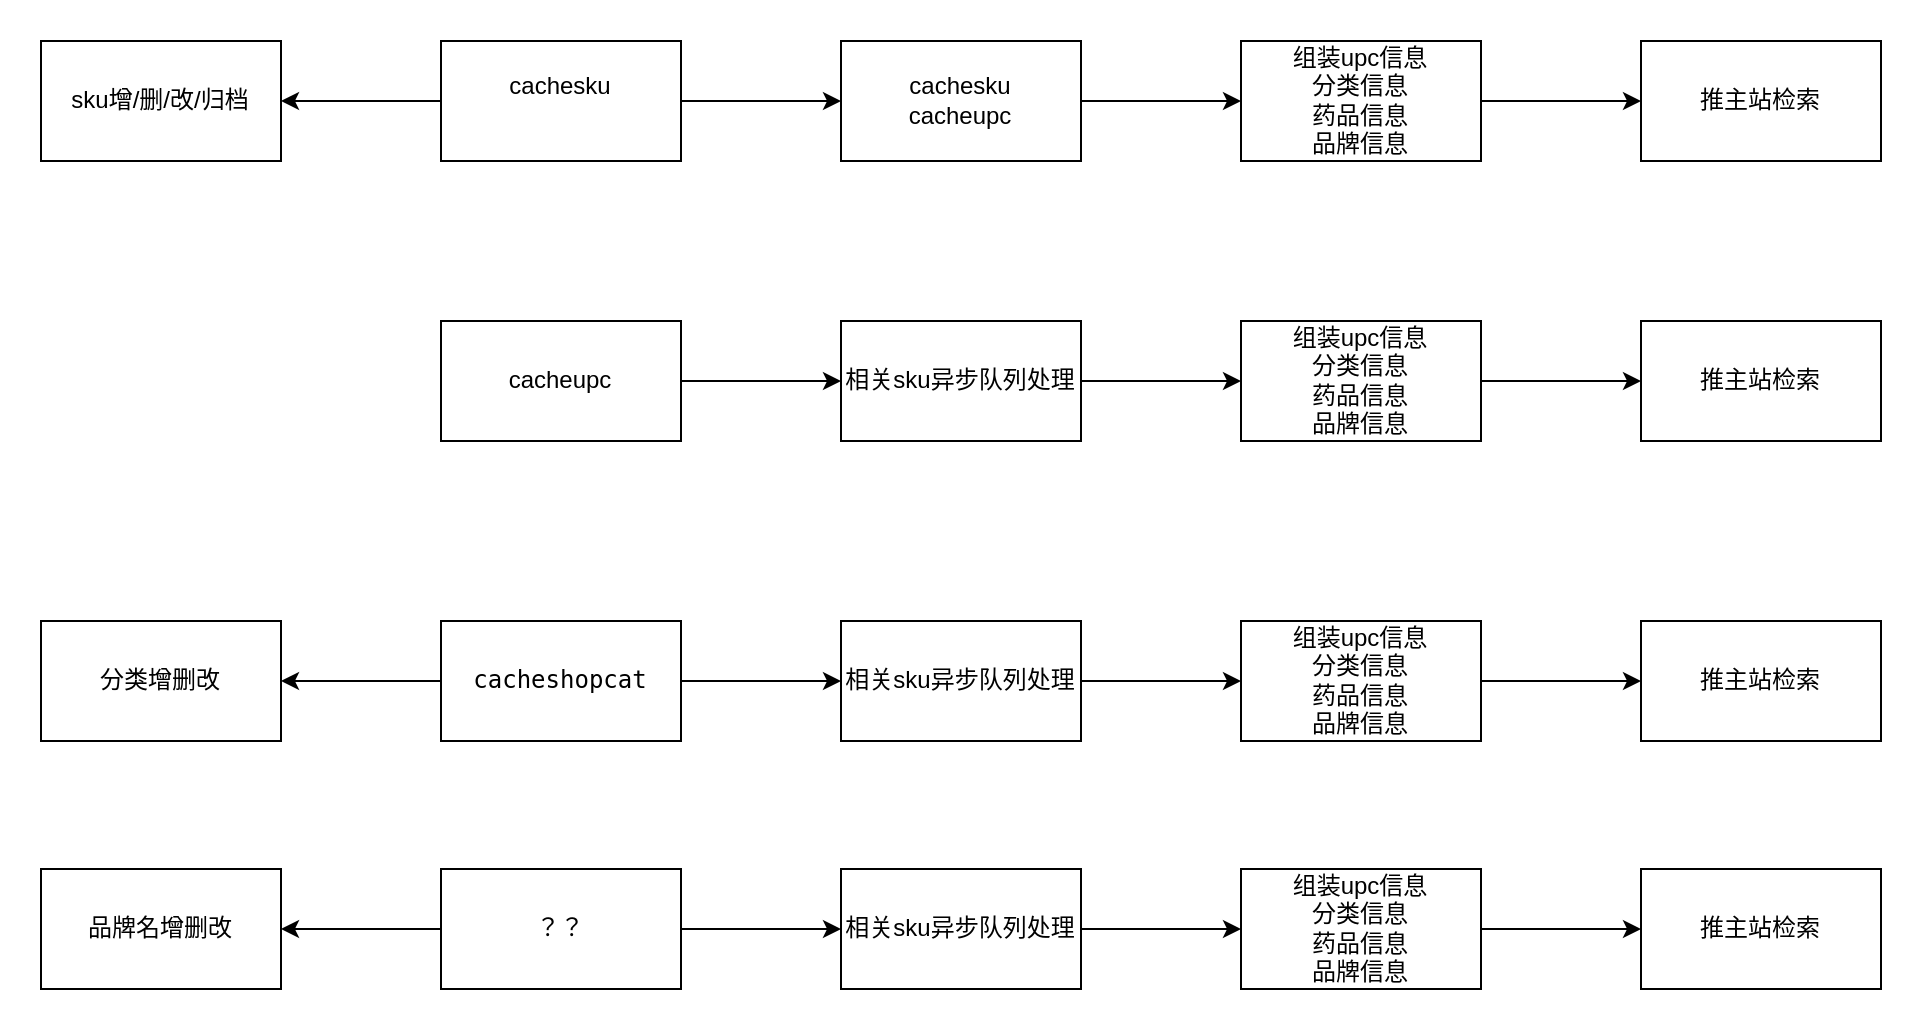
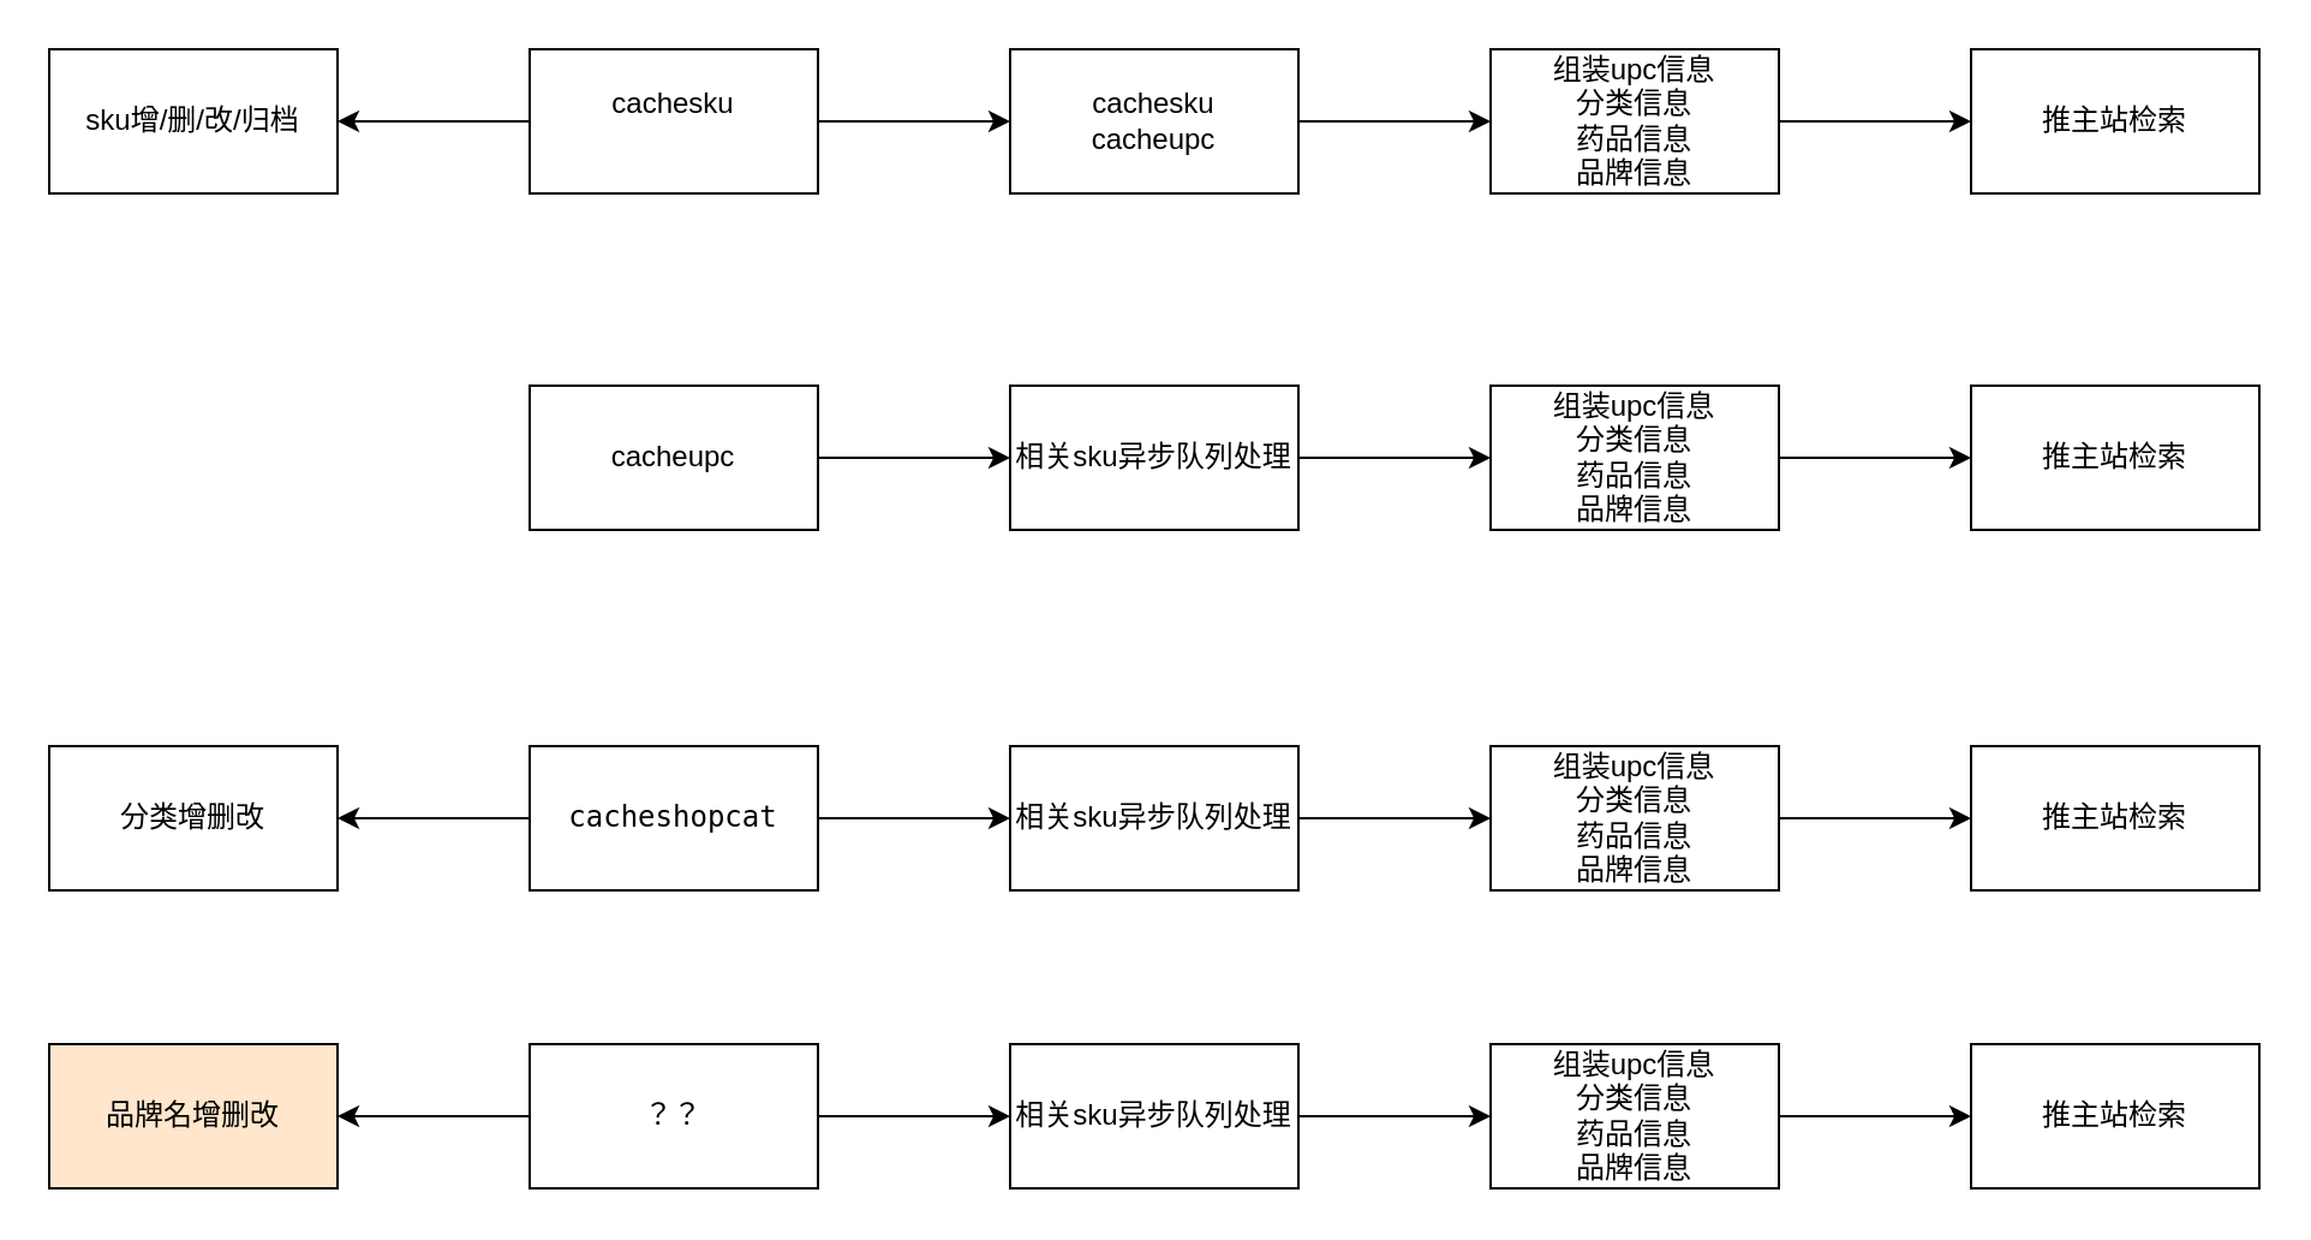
  <mxCell id="0" />
  <mxCell id="1" parent="0" />
  <mxCell id="2" value="" style="edgeStyle=orthogonalEdgeStyle;rounded=0;orthogonalLoop=1;jettySize=auto;html=1;" edge="1" parent="1" source="4" target="7"><mxGeometry relative="1" as="geometry" /></mxCell>
  <mxCell id="3" value="" style="edgeStyle=orthogonalEdgeStyle;rounded=0;orthogonalLoop=1;jettySize=auto;html=1;" edge="1" parent="1" source="4" target="5"><mxGeometry relative="1" as="geometry" /></mxCell>
  <mxCell id="4" value="cachesku&lt;br&gt;&lt;br&gt;" style="rounded=0;whiteSpace=wrap;html=1;" vertex="1" parent="1"><mxGeometry x="220" y="20" width="120" height="60" as="geometry" /></mxCell>
  <mxCell id="5" value="sku增/删/改/归档&lt;br&gt;" style="rounded=0;whiteSpace=wrap;html=1;" vertex="1" parent="1"><mxGeometry x="20" y="20" width="120" height="60" as="geometry" /></mxCell>
  <mxCell id="6" value="" style="edgeStyle=orthogonalEdgeStyle;rounded=0;orthogonalLoop=1;jettySize=auto;html=1;" edge="1" parent="1" source="7" target="9"><mxGeometry relative="1" as="geometry" /></mxCell>
  <mxCell id="7" value="cachesku&lt;br&gt;cacheupc&lt;br&gt;" style="rounded=0;whiteSpace=wrap;html=1;" vertex="1" parent="1"><mxGeometry x="420" y="20" width="120" height="60" as="geometry" /></mxCell>
  <mxCell id="8" value="" style="edgeStyle=orthogonalEdgeStyle;rounded=0;orthogonalLoop=1;jettySize=auto;html=1;" edge="1" parent="1" source="9" target="10"><mxGeometry relative="1" as="geometry" /></mxCell>
  <mxCell id="9" value="组装upc信息&lt;br&gt;分类信息&lt;br&gt;药品信息&lt;br&gt;品牌信息&lt;br&gt;" style="rounded=0;whiteSpace=wrap;html=1;" vertex="1" parent="1"><mxGeometry x="620" y="20" width="120" height="60" as="geometry" /></mxCell>
  <mxCell id="10" value="推主站检索&lt;br&gt;" style="rounded=0;whiteSpace=wrap;html=1;" vertex="1" parent="1"><mxGeometry x="820" y="20" width="120" height="60" as="geometry" /></mxCell>
  <mxCell id="11" value="" style="edgeStyle=orthogonalEdgeStyle;rounded=0;orthogonalLoop=1;jettySize=auto;html=1;" edge="1" parent="1" source="12" target="14"><mxGeometry relative="1" as="geometry" /></mxCell>
  <mxCell id="12" value="cacheupc&lt;br&gt;" style="rounded=0;whiteSpace=wrap;html=1;" vertex="1" parent="1"><mxGeometry x="220" y="160" width="120" height="60" as="geometry" /></mxCell>
  <mxCell id="13" value="" style="edgeStyle=orthogonalEdgeStyle;rounded=0;orthogonalLoop=1;jettySize=auto;html=1;" edge="1" parent="1" source="14" target="16"><mxGeometry relative="1" as="geometry" /></mxCell>
  <mxCell id="14" value="相关sku异步队列处理&lt;br&gt;" style="rounded=0;whiteSpace=wrap;html=1;" vertex="1" parent="1"><mxGeometry x="420" y="160" width="120" height="60" as="geometry" /></mxCell>
  <mxCell id="15" value="" style="edgeStyle=orthogonalEdgeStyle;rounded=0;orthogonalLoop=1;jettySize=auto;html=1;" edge="1" parent="1" source="16" target="17"><mxGeometry relative="1" as="geometry" /></mxCell>
  <mxCell id="16" value="组装upc信息&lt;br&gt;分类信息&lt;br&gt;药品信息&lt;br&gt;品牌信息&lt;br&gt;" style="rounded=0;whiteSpace=wrap;html=1;" vertex="1" parent="1"><mxGeometry x="620" y="160" width="120" height="60" as="geometry" /></mxCell>
  <mxCell id="17" value="推主站检索&lt;br&gt;" style="rounded=0;whiteSpace=wrap;html=1;" vertex="1" parent="1"><mxGeometry x="820" y="160" width="120" height="60" as="geometry" /></mxCell>
  <mxCell id="18" value="" style="edgeStyle=orthogonalEdgeStyle;rounded=0;orthogonalLoop=1;jettySize=auto;html=1;" edge="1" parent="1" source="20" target="23"><mxGeometry relative="1" as="geometry" /></mxCell>
  <mxCell id="19" value="" style="edgeStyle=orthogonalEdgeStyle;rounded=0;orthogonalLoop=1;jettySize=auto;html=1;" edge="1" parent="1" source="20" target="21"><mxGeometry relative="1" as="geometry" /></mxCell>
  <mxCell id="20" value="&lt;pre&gt;&lt;span&gt;cacheshopcat&lt;/span&gt;&lt;/pre&gt;" style="rounded=0;whiteSpace=wrap;html=1;" vertex="1" parent="1"><mxGeometry x="220" y="310" width="120" height="60" as="geometry" /></mxCell>
  <mxCell id="21" value="分类增删改" style="rounded=0;whiteSpace=wrap;html=1;" vertex="1" parent="1"><mxGeometry x="20" y="310" width="120" height="60" as="geometry" /></mxCell>
  <mxCell id="22" value="" style="edgeStyle=orthogonalEdgeStyle;rounded=0;orthogonalLoop=1;jettySize=auto;html=1;" edge="1" parent="1" source="23" target="25"><mxGeometry relative="1" as="geometry" /></mxCell>
  <mxCell id="23" value="相关sku异步队列处理&lt;br&gt;" style="rounded=0;whiteSpace=wrap;html=1;" vertex="1" parent="1"><mxGeometry x="420" y="310" width="120" height="60" as="geometry" /></mxCell>
  <mxCell id="24" value="" style="edgeStyle=orthogonalEdgeStyle;rounded=0;orthogonalLoop=1;jettySize=auto;html=1;" edge="1" parent="1" source="25" target="26"><mxGeometry relative="1" as="geometry" /></mxCell>
  <mxCell id="25" value="组装upc信息&lt;br&gt;分类信息&lt;br&gt;药品信息&lt;br&gt;品牌信息&lt;br&gt;" style="rounded=0;whiteSpace=wrap;html=1;" vertex="1" parent="1"><mxGeometry x="620" y="310" width="120" height="60" as="geometry" /></mxCell>
  <mxCell id="26" value="推主站检索&lt;br&gt;" style="rounded=0;whiteSpace=wrap;html=1;" vertex="1" parent="1"><mxGeometry x="820" y="310" width="120" height="60" as="geometry" /></mxCell>
  <mxCell id="27" value="" style="edgeStyle=orthogonalEdgeStyle;rounded=0;orthogonalLoop=1;jettySize=auto;html=1;" edge="1" parent="1" source="29" target="32"><mxGeometry relative="1" as="geometry" /></mxCell>
  <mxCell id="28" value="" style="edgeStyle=orthogonalEdgeStyle;rounded=0;orthogonalLoop=1;jettySize=auto;html=1;" edge="1" parent="1" source="29" target="30"><mxGeometry relative="1" as="geometry" /></mxCell>
  <mxCell id="29" value="&lt;pre&gt;&lt;span&gt;？？&lt;/span&gt;&lt;/pre&gt;" style="rounded=0;whiteSpace=wrap;html=1;" vertex="1" parent="1"><mxGeometry x="220" y="434" width="120" height="60" as="geometry" /></mxCell>
- <mxCell id="30" value="品牌名增删改" style="rounded=0;whiteSpace=wrap;html=1;" vertex="1" parent="1"><mxGeometry x="20" y="434" width="120" height="60" as="geometry" /></mxCell>
+ <mxCell id="30" value="品牌名增删改" style="rounded=0;whiteSpace=wrap;html=1;fillColor=#ffe6cc;" vertex="1" parent="1"><mxGeometry x="20" y="434" width="120" height="60" as="geometry" /></mxCell>
  <mxCell id="31" value="" style="edgeStyle=orthogonalEdgeStyle;rounded=0;orthogonalLoop=1;jettySize=auto;html=1;" edge="1" parent="1" source="32" target="34"><mxGeometry relative="1" as="geometry" /></mxCell>
  <mxCell id="32" value="相关sku异步队列处理&lt;br&gt;" style="rounded=0;whiteSpace=wrap;html=1;" vertex="1" parent="1"><mxGeometry x="420" y="434" width="120" height="60" as="geometry" /></mxCell>
  <mxCell id="33" value="" style="edgeStyle=orthogonalEdgeStyle;rounded=0;orthogonalLoop=1;jettySize=auto;html=1;" edge="1" parent="1" source="34" target="35"><mxGeometry relative="1" as="geometry" /></mxCell>
  <mxCell id="34" value="组装upc信息&lt;br&gt;分类信息&lt;br&gt;药品信息&lt;br&gt;品牌信息&lt;br&gt;" style="rounded=0;whiteSpace=wrap;html=1;" vertex="1" parent="1"><mxGeometry x="620" y="434" width="120" height="60" as="geometry" /></mxCell>
  <mxCell id="35" value="推主站检索&lt;br&gt;" style="rounded=0;whiteSpace=wrap;html=1;" vertex="1" parent="1"><mxGeometry x="820" y="434" width="120" height="60" as="geometry" /></mxCell>
